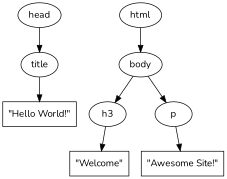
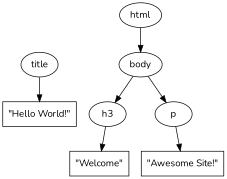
  digraph {
    fontname=Nunito
    rankdir=TB
    node [fontname=Nunito shape=oval]
    edge [fontname=Nunito]
    n1 [label="\"Hello World!\"" shape=box]
    n2 [label="\"Welcome\"" shape=box]
    n3 [label="\"Awesome Site!\"" shape=box]
    html
    body
-   head
    title
    n8 [label=h3]
    p
    html -> body
    body -> n8
    body -> p
-   head -> title
    title -> n1
    n8 -> n2
    p -> n3
  }
